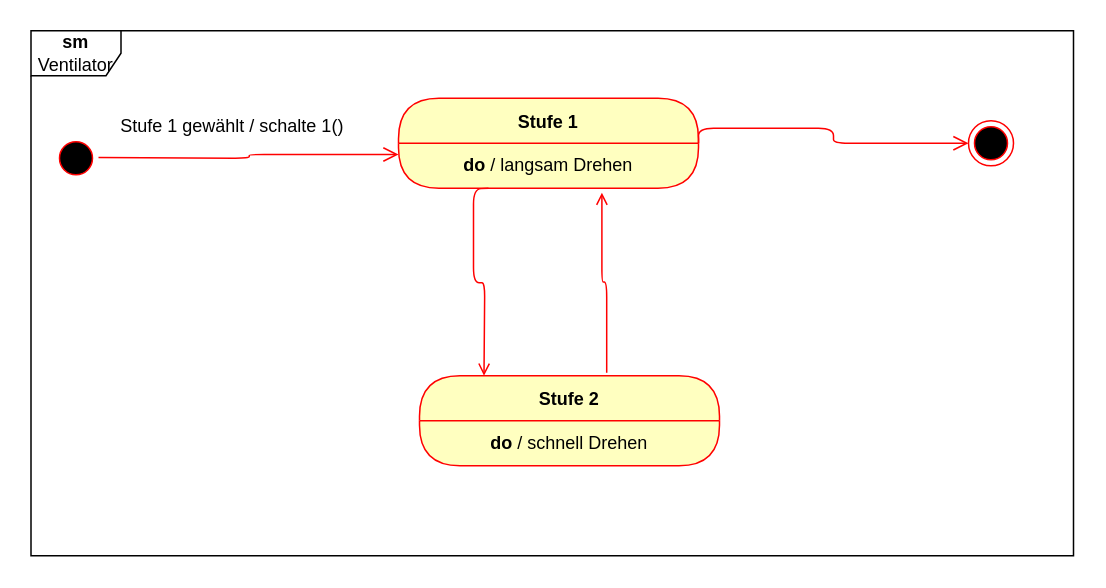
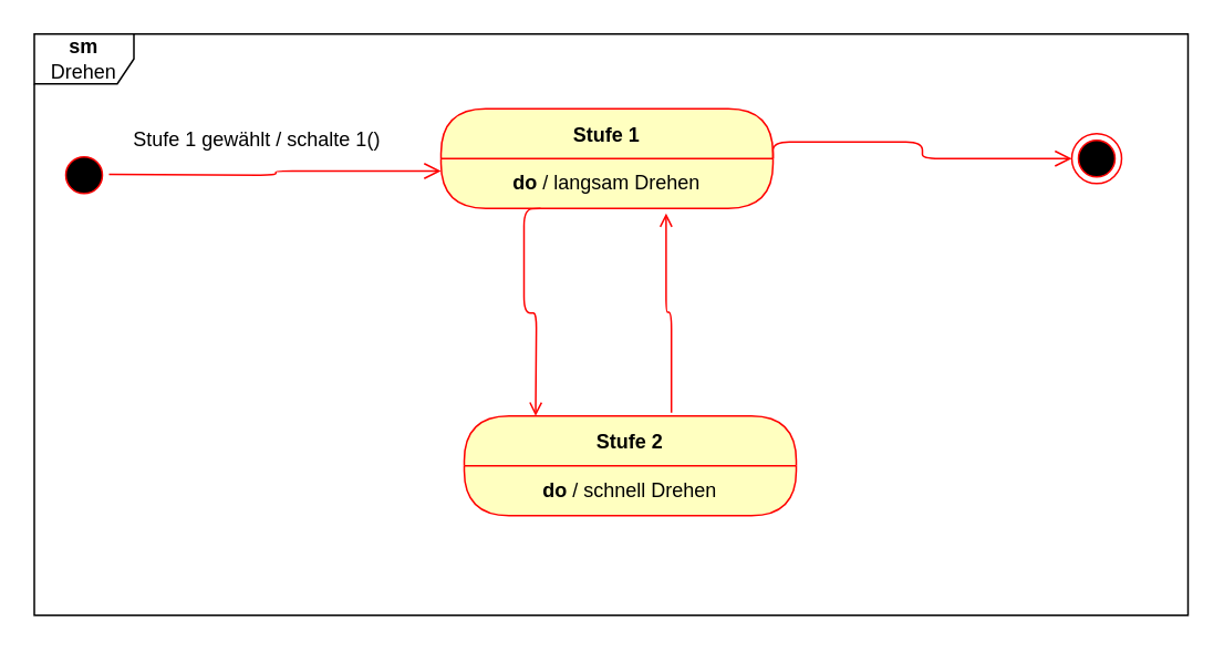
  <mxCell id="0" />
  <mxCell id="1" parent="0" />
  <mxCell id="2" value="Stufe 1" style="swimlane;fontStyle=1;align=center;verticalAlign=middle;childLayout=stackLayout;horizontal=1;startSize=30;horizontalStack=0;resizeParent=0;resizeLast=1;container=0;fontColor=#000000;collapsible=0;rounded=1;arcSize=30;strokeColor=#ff0000;fillColor=#ffffc0;swimlaneFillColor=#ffffc0;dropTarget=0;" vertex="1" parent="1"><mxGeometry x="265" y="65" width="200" height="60" as="geometry" /></mxCell>
  <mxCell id="3" value="&lt;b&gt;do&lt;/b&gt; / langsam Drehen" style="text;html=1;strokeColor=none;fillColor=none;align=center;verticalAlign=middle;spacingLeft=4;spacingRight=4;whiteSpace=wrap;overflow=hidden;rotatable=0;fontColor=#000000;" vertex="1" parent="2"><mxGeometry y="30" width="200" height="30" as="geometry" /></mxCell>
  <mxCell id="4" value="Stufe 2" style="swimlane;fontStyle=1;align=center;verticalAlign=middle;childLayout=stackLayout;horizontal=1;startSize=30;horizontalStack=0;resizeParent=0;resizeLast=1;container=0;fontColor=#000000;collapsible=0;rounded=1;arcSize=30;strokeColor=#ff0000;fillColor=#ffffc0;swimlaneFillColor=#ffffc0;dropTarget=0;" vertex="1" parent="1"><mxGeometry x="279" y="250" width="200" height="60" as="geometry" /></mxCell>
  <mxCell id="5" value="&lt;b&gt;do&lt;/b&gt; / schnell Drehen" style="text;html=1;strokeColor=none;fillColor=none;align=center;verticalAlign=middle;spacingLeft=4;spacingRight=4;whiteSpace=wrap;overflow=hidden;rotatable=0;fontColor=#000000;" vertex="1" parent="4"><mxGeometry y="30" width="200" height="30" as="geometry" /></mxCell>
  <mxCell id="6" value="" style="ellipse;html=1;shape=endState;fillColor=#000000;strokeColor=#ff0000;" vertex="1" parent="1"><mxGeometry x="645" y="80" width="30" height="30" as="geometry" /></mxCell>
  <mxCell id="7" value="" style="ellipse;html=1;shape=startState;fillColor=#000000;strokeColor=#ff0000;" vertex="1" parent="1"><mxGeometry x="35" y="90" width="30" height="30" as="geometry" /></mxCell>
  <mxCell id="8" value="" style="edgeStyle=orthogonalEdgeStyle;html=1;verticalAlign=bottom;endArrow=open;strokeColor=#ff0000;" edge="1" parent="1"><mxGeometry relative="1" as="geometry"><mxPoint x="322" y="250" as="targetPoint" /><mxPoint x="325" y="125" as="sourcePoint" /></mxGeometry></mxCell>
  <mxCell id="9" value="" style="edgeStyle=orthogonalEdgeStyle;html=1;verticalAlign=bottom;endArrow=open;endSize=8;strokeColor=#ff0000;entryX=0;entryY=0.5;entryDx=0;entryDy=0;exitX=1;exitY=0;exitDx=0;exitDy=0;" edge="1" parent="1" source="3" target="6"><mxGeometry relative="1" as="geometry"><mxPoint x="275" y="112.5" as="targetPoint" /><mxPoint x="45" y="190" as="sourcePoint" /></mxGeometry></mxCell>
  <mxCell id="10" value="" style="edgeStyle=orthogonalEdgeStyle;html=1;align=left;verticalAlign=bottom;endArrow=open;endSize=8;strokeColor=#ff0000;entryX=0;entryY=0.25;entryDx=0;entryDy=0;" edge="1" parent="1" target="3"><mxGeometry x="-1" relative="1" as="geometry"><mxPoint x="165" y="104.5" as="targetPoint" /><mxPoint x="65" y="104.5" as="sourcePoint" /></mxGeometry></mxCell>
  <mxCell id="11" value="" style="edgeStyle=orthogonalEdgeStyle;html=1;verticalAlign=bottom;endArrow=open;strokeColor=#ff0000;exitX=0.624;exitY=-0.033;exitDx=0;exitDy=0;exitPerimeter=0;entryX=0.678;entryY=1.1;entryDx=0;entryDy=0;entryPerimeter=0;" edge="1" parent="1" source="4" target="3"><mxGeometry relative="1" as="geometry"><mxPoint x="425" y="170" as="targetPoint" /><mxPoint x="335" y="135" as="sourcePoint" /></mxGeometry></mxCell>
  <mxCell id="12" value="&lt;h1&gt;&lt;span style=&quot;font-size: 12px ; font-weight: normal&quot;&gt;Stufe 1 gewählt / schalte 1()&lt;br&gt;&lt;/span&gt;&lt;/h1&gt;" style="text;html=1;strokeColor=none;fillColor=none;spacing=5;spacingTop=-20;whiteSpace=wrap;overflow=hidden;rounded=0;" vertex="1" parent="1"><mxGeometry x="75" y="60" width="190" height="40" as="geometry" /></mxCell>
- <mxCell id="13" value="&lt;b&gt;sm &lt;/b&gt;Ventilator" style="shape=umlFrame;whiteSpace=wrap;html=1;" vertex="1" parent="1"><mxGeometry x="20" y="20" width="695" height="350" as="geometry" /></mxCell>
+ <mxCell id="13" value="&lt;b&gt;sm &lt;/b&gt;Drehen" style="shape=umlFrame;whiteSpace=wrap;html=1;" vertex="1" parent="1"><mxGeometry x="20" y="20" width="695" height="350" as="geometry" /></mxCell>
